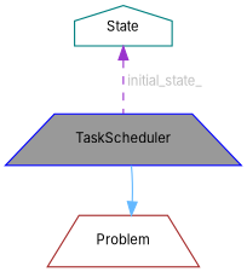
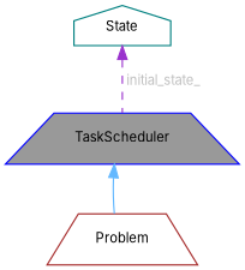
  digraph {
    fontname=Inter
    node [fillcolor=white fontname=Inter fontsize=10 shape=trapezium style=filled]
    edge [dir=back fontname=Inter fontsize=10 labelfontname=Helvetica labelfontsize=10]
    n1 [color=blue fillcolor=grey60 fontcolor=black height=0.2 label=TaskScheduler width=0.4]
    n2 [color=brown height=0.2 label=Problem width=0.4]
    n3 [color=teal height=0.2 label=State shape=house width=0.4]
-   n2 -> n1 [color=steelblue1 style=solid]
+   n1 -> n2 [color=steelblue1 style=solid]
    n3 -> n1 [color=darkorchid3 fontcolor=grey label=" initial_state_" style=dashed]
  }
